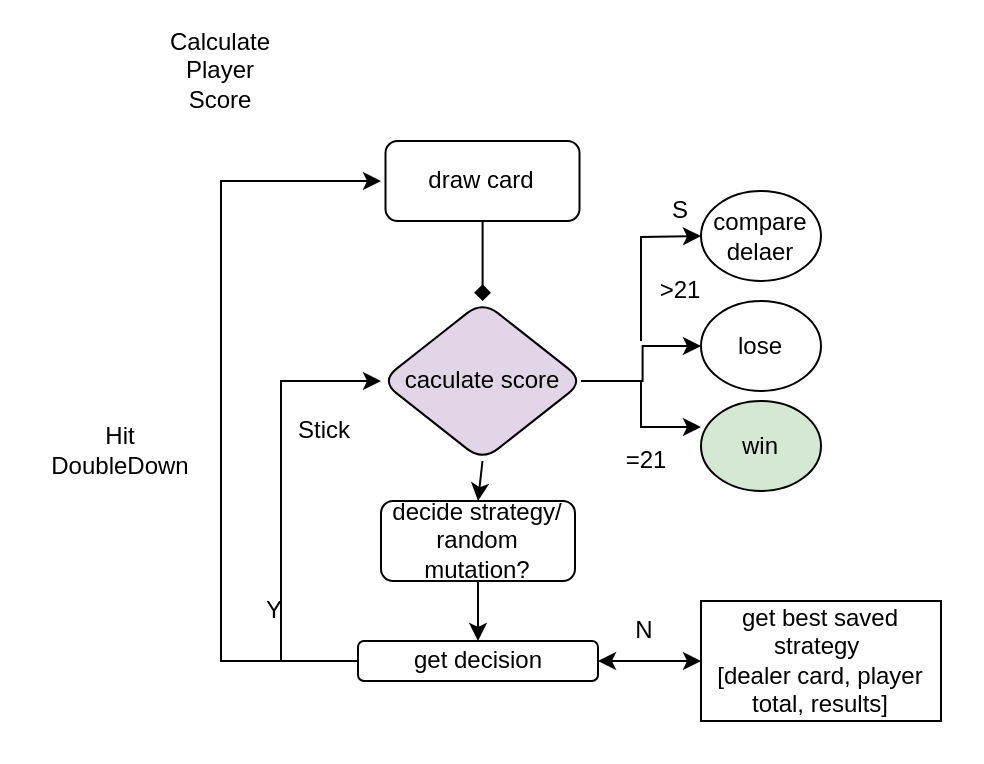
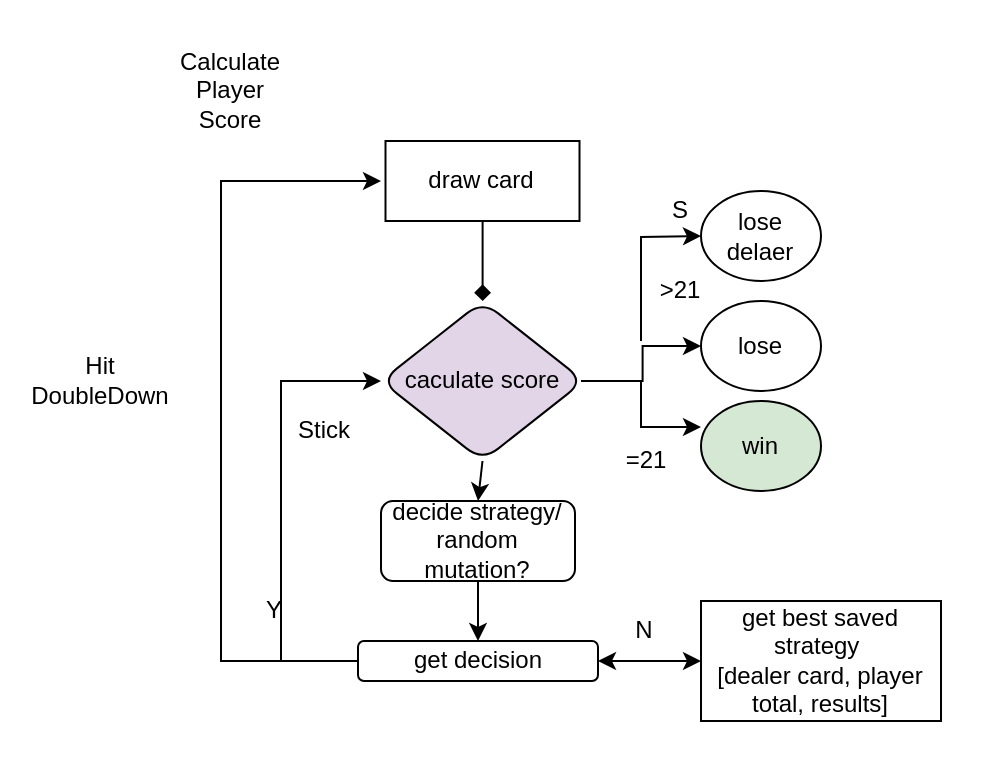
  <mxCell id="0" />
  <mxCell id="1" parent="0" />
  <mxCell id="2" value="" style="group" vertex="1" connectable="0" parent="1"><mxGeometry x="20" y="20" width="450" height="340" as="geometry" /></mxCell>
- <mxCell id="3" value="draw card" style="rounded=1;whiteSpace=wrap;html=1;" vertex="1" parent="2"><mxGeometry x="172.25" y="50" width="97" height="40" as="geometry" /></mxCell>
+ <mxCell id="3" value="draw card" style="whiteSpace=wrap;html=1;rounded=0;" vertex="1" parent="2"><mxGeometry x="172.25" y="50" width="97" height="40" as="geometry" /></mxCell>
  <mxCell id="4" value="caculate score" style="rhombus;whiteSpace=wrap;html=1;rounded=1;fillColor=#e1d5e7;" vertex="1" parent="2"><mxGeometry x="170" y="130" width="101.5" height="80" as="geometry" /></mxCell>
  <mxCell id="5" value="" style="edgeStyle=orthogonalEdgeStyle;rounded=0;orthogonalLoop=1;jettySize=auto;html=1;endArrow=diamond;" edge="1" parent="2" source="3" target="4"><mxGeometry relative="1" as="geometry" /></mxCell>
  <mxCell id="6" value="lose" style="ellipse;whiteSpace=wrap;html=1;rounded=1;" vertex="1" parent="2"><mxGeometry x="330" y="130" width="60" height="45" as="geometry" /></mxCell>
  <mxCell id="7" value="" style="edgeStyle=orthogonalEdgeStyle;rounded=0;orthogonalLoop=1;jettySize=auto;html=1;" edge="1" parent="2" source="4" target="6"><mxGeometry relative="1" as="geometry" /></mxCell>
  <mxCell id="8" value="&amp;gt;21" style="text;html=1;strokeColor=none;fillColor=none;align=center;verticalAlign=middle;whiteSpace=wrap;rounded=0;" vertex="1" parent="2"><mxGeometry x="290" y="110" width="60" height="30" as="geometry" /></mxCell>
  <mxCell id="9" value="win" style="ellipse;whiteSpace=wrap;html=1;rounded=1;fillColor=#d5e8d4;" vertex="1" parent="2"><mxGeometry x="330" y="180" width="60" height="45" as="geometry" /></mxCell>
  <mxCell id="10" value="" style="endArrow=classic;html=1;rounded=0;entryX=0;entryY=0.289;entryDx=0;entryDy=0;entryPerimeter=0;" edge="1" parent="2" target="9"><mxGeometry width="50" height="50" relative="1" as="geometry"><mxPoint x="270" y="170" as="sourcePoint" /><mxPoint x="320" y="120" as="targetPoint" /><Array as="points"><mxPoint x="300" y="170" /><mxPoint x="300" y="193" /></Array></mxGeometry></mxCell>
  <mxCell id="11" value="=21" style="text;html=1;strokeColor=none;fillColor=none;align=center;verticalAlign=middle;whiteSpace=wrap;rounded=0;" vertex="1" parent="2"><mxGeometry x="273" y="195" width="60" height="30" as="geometry" /></mxCell>
  <mxCell id="12" value="decide strategy/&lt;br&gt;random mutation?" style="rounded=1;whiteSpace=wrap;html=1;" vertex="1" parent="2"><mxGeometry x="170" y="230" width="97" height="40" as="geometry" /></mxCell>
  <mxCell id="13" value="get decision" style="whiteSpace=wrap;html=1;rounded=1;" vertex="1" parent="2"><mxGeometry x="158.5" y="300" width="120" height="20" as="geometry" /></mxCell>
  <mxCell id="14" value="N" style="text;html=1;strokeColor=none;fillColor=none;align=center;verticalAlign=middle;whiteSpace=wrap;rounded=0;" vertex="1" parent="2"><mxGeometry x="271.5" y="280" width="60" height="30" as="geometry" /></mxCell>
  <mxCell id="15" value="get best saved strategy&amp;nbsp;&lt;br&gt;[dealer card, player total, results]" style="rounded=0;whiteSpace=wrap;html=1;" vertex="1" parent="2"><mxGeometry x="330" y="280" width="120" height="60" as="geometry" /></mxCell>
  <mxCell id="16" value="" style="endArrow=classic;startArrow=classic;html=1;rounded=0;exitX=1;exitY=0.5;exitDx=0;exitDy=0;entryX=0;entryY=0.5;entryDx=0;entryDy=0;" edge="1" parent="2" source="13" target="15"><mxGeometry width="50" height="50" relative="1" as="geometry"><mxPoint x="280" y="200" as="sourcePoint" /><mxPoint x="330" y="150" as="targetPoint" /></mxGeometry></mxCell>
  <mxCell id="17" value="Y" style="text;html=1;strokeColor=none;fillColor=none;align=center;verticalAlign=middle;whiteSpace=wrap;rounded=0;" vertex="1" parent="2"><mxGeometry x="87.25" y="270" width="60" height="30" as="geometry" /></mxCell>
  <mxCell id="18" value="" style="endArrow=classic;html=1;rounded=0;exitX=0;exitY=0.5;exitDx=0;exitDy=0;" edge="1" parent="2" source="13"><mxGeometry width="50" height="50" relative="1" as="geometry"><mxPoint x="50" y="260" as="sourcePoint" /><mxPoint x="170" y="70" as="targetPoint" /><Array as="points"><mxPoint x="90" y="310" /><mxPoint x="90" y="170" /><mxPoint x="90" y="70" /></Array></mxGeometry></mxCell>
  <mxCell id="19" value="" style="edgeStyle=orthogonalEdgeStyle;rounded=0;orthogonalLoop=1;jettySize=auto;html=1;" edge="1" parent="2" source="12" target="13"><mxGeometry relative="1" as="geometry" /></mxCell>
  <mxCell id="20" value="" style="endArrow=classic;html=1;rounded=0;exitX=0.5;exitY=1;exitDx=0;exitDy=0;entryX=0.5;entryY=0;entryDx=0;entryDy=0;" edge="1" parent="2" source="4" target="12"><mxGeometry width="50" height="50" relative="1" as="geometry"><mxPoint x="-80" y="230" as="sourcePoint" /><mxPoint x="-30" y="180" as="targetPoint" /></mxGeometry></mxCell>
  <mxCell id="21" value="" style="endArrow=classic;html=1;rounded=0;entryX=0;entryY=0.5;entryDx=0;entryDy=0;" edge="1" parent="2" target="4"><mxGeometry width="50" height="50" relative="1" as="geometry"><mxPoint x="120" y="310" as="sourcePoint" /><mxPoint x="120" y="170" as="targetPoint" /><Array as="points"><mxPoint x="120" y="170" /></Array></mxGeometry></mxCell>
- <mxCell id="22" value="Hit&lt;br&gt;DoubleDown" style="text;html=1;strokeColor=none;fillColor=none;align=center;verticalAlign=middle;whiteSpace=wrap;rounded=0;" vertex="1" parent="2"><mxGeometry x="10" y="190" width="60" height="30" as="geometry" /></mxCell>
+ <mxCell id="22" value="Hit&lt;br&gt;DoubleDown" style="text;html=1;strokeColor=none;fillColor=none;align=center;verticalAlign=middle;whiteSpace=wrap;rounded=0;" vertex="1" parent="2"><mxGeometry y="155" width="60" height="30" as="geometry" /></mxCell>
  <mxCell id="23" value="Stick" style="text;html=1;strokeColor=none;fillColor=none;align=center;verticalAlign=middle;whiteSpace=wrap;rounded=0;" vertex="1" parent="2"><mxGeometry x="112.25" y="180" width="60" height="30" as="geometry" /></mxCell>
- <mxCell id="24" value="compare&lt;br&gt;delaer" style="ellipse;whiteSpace=wrap;html=1;rounded=1;" vertex="1" parent="2"><mxGeometry x="330" y="75" width="60" height="45" as="geometry" /></mxCell>
+ <mxCell id="24" value="lose&lt;br&gt;delaer" style="ellipse;whiteSpace=wrap;html=1;rounded=1;" vertex="1" parent="2"><mxGeometry x="330" y="75" width="60" height="45" as="geometry" /></mxCell>
  <mxCell id="25" value="" style="endArrow=classic;html=1;rounded=0;entryX=0;entryY=0.5;entryDx=0;entryDy=0;" edge="1" parent="2" target="24"><mxGeometry width="50" height="50" relative="1" as="geometry"><mxPoint x="300" y="150" as="sourcePoint" /><mxPoint x="330" y="150" as="targetPoint" /><Array as="points"><mxPoint x="300" y="98" /></Array></mxGeometry></mxCell>
  <mxCell id="26" value="S" style="text;html=1;strokeColor=none;fillColor=none;align=center;verticalAlign=middle;whiteSpace=wrap;rounded=0;" vertex="1" parent="2"><mxGeometry x="290" y="70" width="60" height="30" as="geometry" /></mxCell>
- <mxCell id="27" value="Calculate Player Score" style="text;html=1;strokeColor=none;fillColor=none;align=center;verticalAlign=middle;whiteSpace=wrap;rounded=0;" vertex="1" parent="2"><mxGeometry x="60" width="60" height="30" as="geometry" /></mxCell>
+ <mxCell id="27" value="Calculate Player Score" style="text;html=1;strokeColor=none;fillColor=none;align=center;verticalAlign=middle;whiteSpace=wrap;rounded=0;" vertex="1" parent="2"><mxGeometry x="65" y="10" width="60" height="30" as="geometry" /></mxCell>
